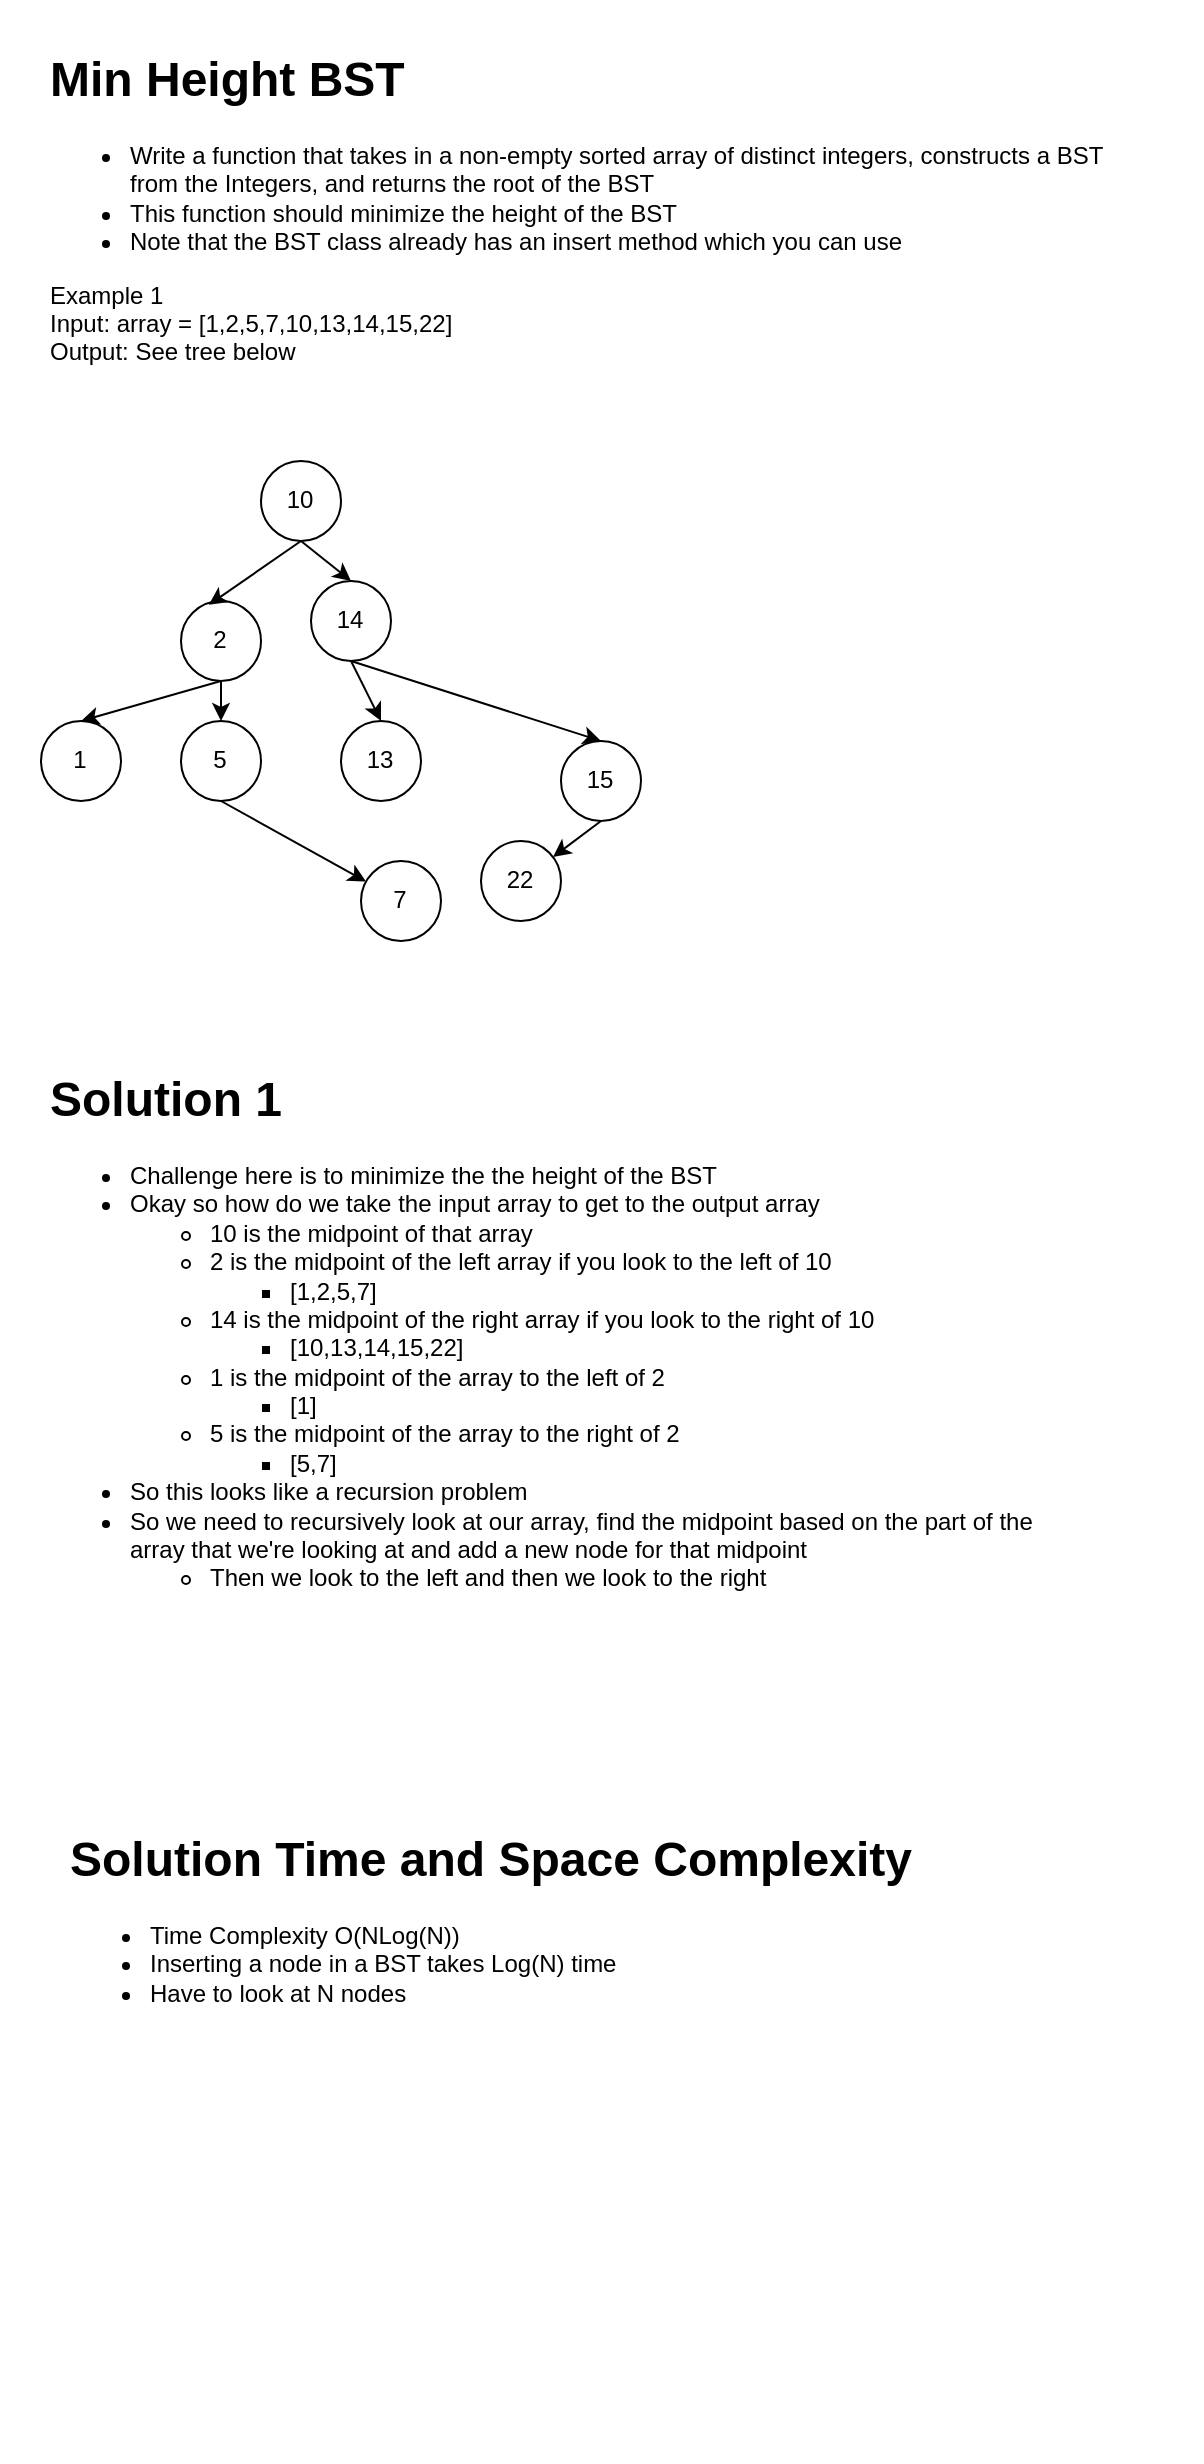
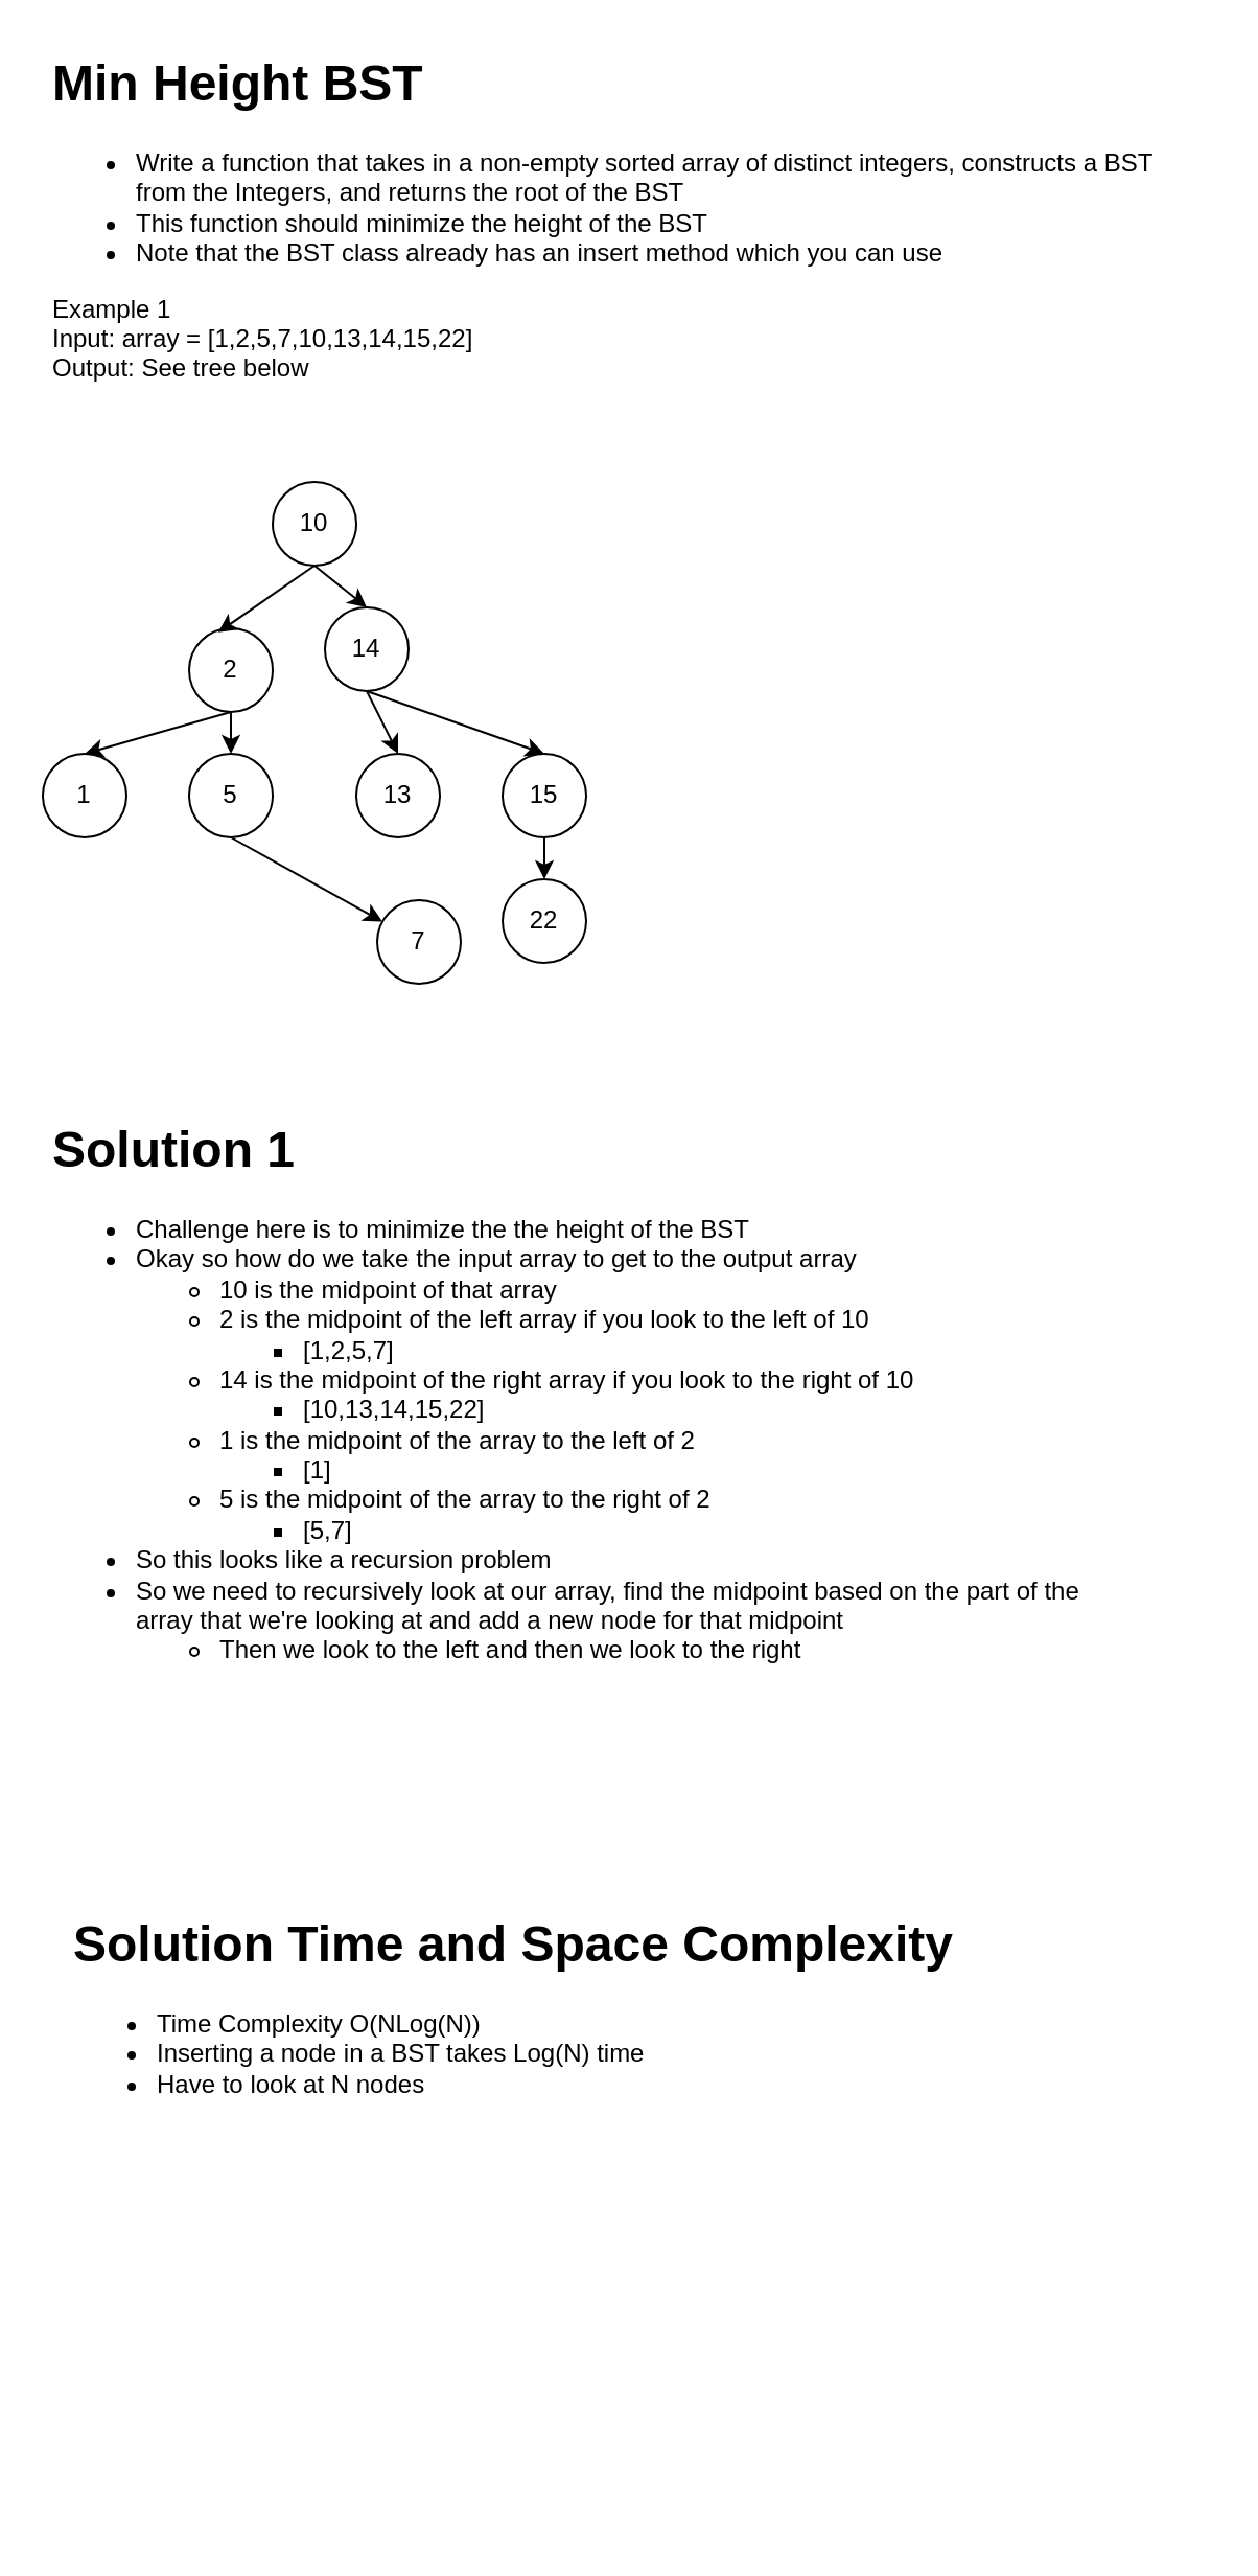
  <mxCell id="0" />
  <mxCell id="1" parent="0" />
  <mxCell id="2" value="&lt;h1&gt;Min Height BST&lt;/h1&gt;&lt;div&gt;&lt;ul&gt;&lt;li&gt;Write a function that takes in a non-empty sorted array of distinct integers, constructs a BST from the Integers, and returns the root of the BST&lt;/li&gt;&lt;li&gt;This function should minimize the height of the BST&lt;/li&gt;&lt;li&gt;Note that the BST class already has an insert method which you can use&lt;/li&gt;&lt;/ul&gt;&lt;div&gt;Example 1&lt;/div&gt;&lt;/div&gt;&lt;div&gt;Input: array = [1,2,5,7,10,13,14,15,22]&lt;/div&gt;&lt;div&gt;Output: See tree below&lt;/div&gt;" style="text;html=1;strokeColor=none;fillColor=none;spacing=5;spacingTop=-20;whiteSpace=wrap;overflow=hidden;rounded=0;" vertex="1" parent="1"><mxGeometry x="20" y="20" width="560" height="180" as="geometry" /></mxCell>
  <mxCell id="3" value="10" style="ellipse;whiteSpace=wrap;html=1;aspect=fixed;" vertex="1" parent="1"><mxGeometry x="130" y="230" width="40" height="40" as="geometry" /></mxCell>
  <mxCell id="4" value="2" style="ellipse;whiteSpace=wrap;html=1;aspect=fixed;" vertex="1" parent="1"><mxGeometry x="90" y="300" width="40" height="40" as="geometry" /></mxCell>
  <mxCell id="5" value="14" style="ellipse;whiteSpace=wrap;html=1;aspect=fixed;" vertex="1" parent="1"><mxGeometry x="155" y="290" width="40" height="40" as="geometry" /></mxCell>
  <mxCell id="6" value="13" style="ellipse;whiteSpace=wrap;html=1;aspect=fixed;" vertex="1" parent="1"><mxGeometry x="170" y="360" width="40" height="40" as="geometry" /></mxCell>
- <mxCell id="7" value="15" style="ellipse;whiteSpace=wrap;html=1;aspect=fixed;" vertex="1" parent="1"><mxGeometry x="280" y="370" width="40" height="40" as="geometry" /></mxCell>
+ <mxCell id="7" value="15" style="ellipse;whiteSpace=wrap;html=1;aspect=fixed;" vertex="1" parent="1"><mxGeometry x="240" y="360" width="40" height="40" as="geometry" /></mxCell>
  <mxCell id="8" value="22" style="ellipse;whiteSpace=wrap;html=1;aspect=fixed;" vertex="1" parent="1"><mxGeometry x="240" y="420" width="40" height="40" as="geometry" /></mxCell>
  <mxCell id="9" value="5" style="ellipse;whiteSpace=wrap;html=1;aspect=fixed;" vertex="1" parent="1"><mxGeometry x="90" y="360" width="40" height="40" as="geometry" /></mxCell>
  <mxCell id="10" value="1" style="ellipse;whiteSpace=wrap;html=1;aspect=fixed;" vertex="1" parent="1"><mxGeometry x="20" y="360" width="40" height="40" as="geometry" /></mxCell>
  <mxCell id="11" value="7" style="ellipse;whiteSpace=wrap;html=1;aspect=fixed;" vertex="1" parent="1"><mxGeometry x="180" y="430" width="40" height="40" as="geometry" /></mxCell>
  <mxCell id="12" value="" style="endArrow=classic;html=1;rounded=0;exitX=0.5;exitY=1;exitDx=0;exitDy=0;entryX=0.348;entryY=0.048;entryDx=0;entryDy=0;entryPerimeter=0;" edge="1" parent="1" source="3" target="4"><mxGeometry width="50" height="50" relative="1" as="geometry"><mxPoint x="-30" y="340" as="sourcePoint" /><mxPoint x="20" y="290" as="targetPoint" /></mxGeometry></mxCell>
  <mxCell id="13" value="" style="endArrow=classic;html=1;rounded=0;entryX=0.5;entryY=0;entryDx=0;entryDy=0;" edge="1" parent="1" target="5"><mxGeometry width="50" height="50" relative="1" as="geometry"><mxPoint x="150" y="270" as="sourcePoint" /><mxPoint x="113.92" y="311.92" as="targetPoint" /></mxGeometry></mxCell>
  <mxCell id="14" value="" style="endArrow=classic;html=1;rounded=0;exitX=0.5;exitY=1;exitDx=0;exitDy=0;" edge="1" parent="1" source="4" target="9"><mxGeometry width="50" height="50" relative="1" as="geometry"><mxPoint x="160" y="280" as="sourcePoint" /><mxPoint x="200" y="310" as="targetPoint" /></mxGeometry></mxCell>
  <mxCell id="15" value="" style="endArrow=classic;html=1;rounded=0;entryX=0.5;entryY=0;entryDx=0;entryDy=0;exitX=0.5;exitY=1;exitDx=0;exitDy=0;" edge="1" parent="1" source="5" target="6"><mxGeometry width="50" height="50" relative="1" as="geometry"><mxPoint x="170" y="290" as="sourcePoint" /><mxPoint x="210" y="320" as="targetPoint" /></mxGeometry></mxCell>
  <mxCell id="16" value="" style="endArrow=classic;html=1;rounded=0;exitX=0.5;exitY=1;exitDx=0;exitDy=0;" edge="1" parent="1" source="9" target="11"><mxGeometry width="50" height="50" relative="1" as="geometry"><mxPoint x="180" y="300" as="sourcePoint" /><mxPoint x="220" y="330" as="targetPoint" /></mxGeometry></mxCell>
  <mxCell id="17" value="" style="endArrow=classic;html=1;rounded=0;entryX=0.5;entryY=0;entryDx=0;entryDy=0;exitX=0.5;exitY=1;exitDx=0;exitDy=0;" edge="1" parent="1" source="5" target="7"><mxGeometry width="50" height="50" relative="1" as="geometry"><mxPoint x="200" y="320" as="sourcePoint" /><mxPoint x="240" y="350" as="targetPoint" /></mxGeometry></mxCell>
  <mxCell id="18" value="" style="endArrow=classic;html=1;rounded=0;exitX=0.5;exitY=1;exitDx=0;exitDy=0;" edge="1" parent="1" source="7" target="8"><mxGeometry width="50" height="50" relative="1" as="geometry"><mxPoint x="210" y="330" as="sourcePoint" /><mxPoint x="250" y="360" as="targetPoint" /></mxGeometry></mxCell>
  <mxCell id="19" value="" style="endArrow=classic;html=1;rounded=0;entryX=0.5;entryY=0;entryDx=0;entryDy=0;exitX=0.5;exitY=1;exitDx=0;exitDy=0;" edge="1" parent="1" source="4" target="10"><mxGeometry width="50" height="50" relative="1" as="geometry"><mxPoint x="220" y="340" as="sourcePoint" /><mxPoint x="260" y="370" as="targetPoint" /></mxGeometry></mxCell>
  <mxCell id="20" value="&lt;h1&gt;Solution 1&lt;/h1&gt;&lt;p&gt;&lt;/p&gt;&lt;ul&gt;&lt;li&gt;Challenge here is to minimize the the height of the BST&lt;/li&gt;&lt;li&gt;Okay so how do we take the input array to get to the output array&lt;/li&gt;&lt;ul&gt;&lt;li&gt;10 is the midpoint of that array&lt;/li&gt;&lt;li&gt;2 is the midpoint of the left array if you look to the left of 10&lt;/li&gt;&lt;ul&gt;&lt;li&gt;[1,2,5,7]&lt;/li&gt;&lt;/ul&gt;&lt;li&gt;14 is the midpoint of the right array if you look to the right of 10&lt;/li&gt;&lt;ul&gt;&lt;li&gt;[10,13,14,15,22]&lt;/li&gt;&lt;/ul&gt;&lt;li&gt;1 is the midpoint of the array to the left of 2&lt;/li&gt;&lt;ul&gt;&lt;li&gt;[1]&lt;/li&gt;&lt;/ul&gt;&lt;li&gt;5 is the midpoint of the array to the right of 2&lt;/li&gt;&lt;ul&gt;&lt;li&gt;[5,7]&lt;/li&gt;&lt;/ul&gt;&lt;/ul&gt;&lt;li&gt;So this looks like a recursion problem&lt;/li&gt;&lt;li&gt;So we need to recursively look at our array, find the midpoint based on the part of the array that we're looking at and add a new node for that midpoint&lt;/li&gt;&lt;ul&gt;&lt;li&gt;Then we look to the left and then we look to the right&lt;/li&gt;&lt;/ul&gt;&lt;/ul&gt;&lt;p&gt;&lt;/p&gt;" style="text;html=1;strokeColor=none;fillColor=none;spacing=5;spacingTop=-20;whiteSpace=wrap;overflow=hidden;rounded=0;" vertex="1" parent="1"><mxGeometry x="20" y="530" width="510" height="300" as="geometry" /></mxCell>
  <mxCell id="21" value="&lt;h1&gt;Solution Time and Space Complexity&lt;/h1&gt;&lt;p&gt;&lt;/p&gt;&lt;ul&gt;&lt;li&gt;Time Complexity O(NLog(N))&lt;/li&gt;&lt;li&gt;Inserting a node in a BST takes Log(N) time&lt;/li&gt;&lt;li&gt;Have to look at N nodes&amp;nbsp;&lt;br&gt;&lt;/li&gt;&lt;/ul&gt;&lt;p&gt;&lt;/p&gt;" style="text;html=1;strokeColor=none;fillColor=none;spacing=5;spacingTop=-20;whiteSpace=wrap;overflow=hidden;rounded=0;" vertex="1" parent="1"><mxGeometry x="30" y="910" width="510" height="300" as="geometry" /></mxCell>
